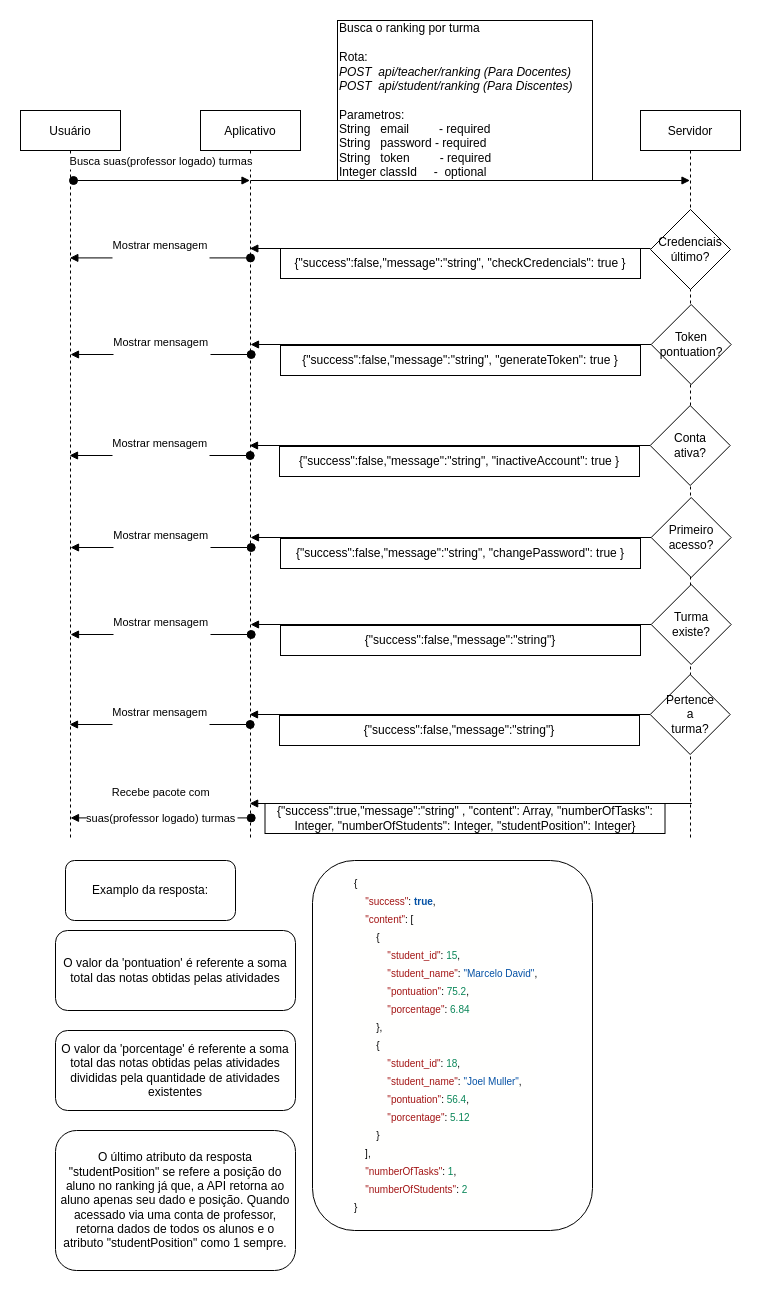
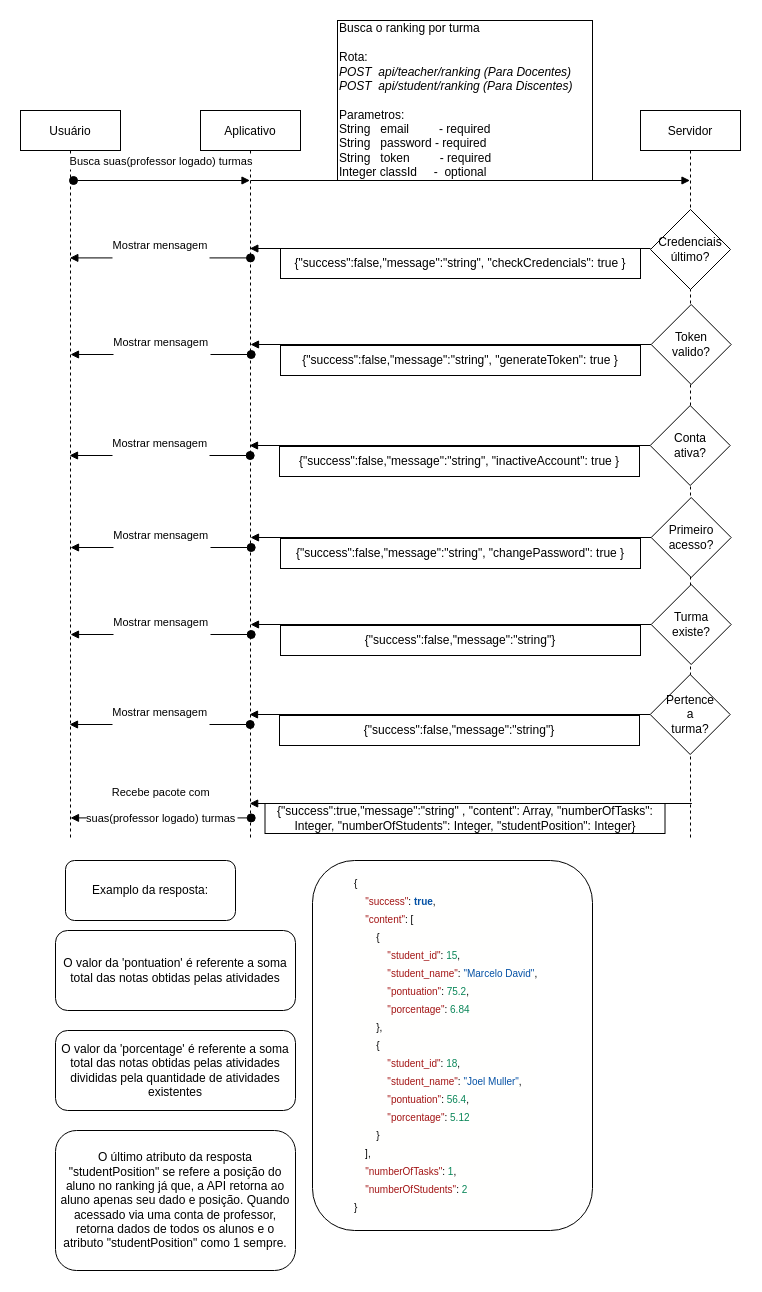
  <mxCell id="0" />
  <mxCell id="1" parent="0" />
  <mxCell id="2" value="Aplicativo" style="shape=umlLifeline;perimeter=lifelinePerimeter;container=1;collapsible=0;recursiveResize=0;rounded=0;shadow=0;strokeWidth=1;" parent="1" vertex="1"><mxGeometry x="200" y="110" width="100" height="730" as="geometry" /></mxCell>
  <mxCell id="3" value="Mostrar mensagem&#10;" style="verticalAlign=bottom;startArrow=oval;endArrow=block;startSize=8;shadow=0;strokeWidth=1;exitX=0.53;exitY=0.24;exitDx=0;exitDy=0;exitPerimeter=0;" parent="2" edge="1"><mxGeometry y="10" relative="1" as="geometry"><mxPoint x="50.68" y="244.0" as="sourcePoint" /><mxPoint x="-129.996" y="244.0" as="targetPoint" /><mxPoint as="offset" /></mxGeometry></mxCell>
  <mxCell id="4" value="Servidor" style="shape=umlLifeline;perimeter=lifelinePerimeter;container=1;collapsible=0;recursiveResize=0;rounded=0;shadow=0;strokeWidth=1;" parent="1" vertex="1"><mxGeometry x="640" y="110" width="100" height="730" as="geometry" /></mxCell>
  <mxCell id="5" value="Mostrar mensagem&#10;" style="verticalAlign=bottom;startArrow=oval;endArrow=block;startSize=8;shadow=0;strokeWidth=1;exitX=0.53;exitY=0.24;exitDx=0;exitDy=0;exitPerimeter=0;" parent="4" edge="1"><mxGeometry y="10" relative="1" as="geometry"><mxPoint x="-389.32" y="437" as="sourcePoint" /><mxPoint x="-569.996" y="437" as="targetPoint" /><mxPoint as="offset" /></mxGeometry></mxCell>
  <mxCell id="6" value="&lt;div&gt;Primeiro&lt;/div&gt;&lt;div&gt;acesso?&lt;br&gt;&lt;/div&gt;" style="rhombus;whiteSpace=wrap;html=1;" parent="4" vertex="1"><mxGeometry x="10.68" y="387" width="80" height="80" as="geometry" /></mxCell>
  <mxCell id="7" value="" style="verticalAlign=bottom;endArrow=block;shadow=0;strokeWidth=1;" parent="4" edge="1"><mxGeometry relative="1" as="geometry"><mxPoint x="10.68" y="427" as="sourcePoint" /><mxPoint x="-389.996" y="427" as="targetPoint" /></mxGeometry></mxCell>
  <mxCell id="8" value="&lt;div align=&quot;center&quot;&gt;{&quot;success&quot;:false,&quot;message&quot;:&quot;string&quot;, &quot;changePassword&quot;: true }&lt;/div&gt;" style="rounded=0;whiteSpace=wrap;html=1;align=center;" parent="4" vertex="1"><mxGeometry x="-360" y="428" width="360" height="30" as="geometry" /></mxCell>
  <mxCell id="9" value="Mostrar mensagem&#10;" style="verticalAlign=bottom;startArrow=oval;endArrow=block;startSize=8;shadow=0;strokeWidth=1;exitX=0.53;exitY=0.24;exitDx=0;exitDy=0;exitPerimeter=0;" parent="4" edge="1"><mxGeometry y="10" relative="1" as="geometry"><mxPoint x="-389.32" y="524" as="sourcePoint" /><mxPoint x="-569.996" y="524" as="targetPoint" /><mxPoint as="offset" /></mxGeometry></mxCell>
  <mxCell id="10" value="&lt;div&gt;Turma&lt;/div&gt;&lt;div&gt;existe?&lt;br&gt;&lt;/div&gt;" style="rhombus;whiteSpace=wrap;html=1;" parent="4" vertex="1"><mxGeometry x="10.68" y="474" width="80" height="80" as="geometry" /></mxCell>
  <mxCell id="11" value="" style="verticalAlign=bottom;endArrow=block;shadow=0;strokeWidth=1;" parent="4" edge="1"><mxGeometry relative="1" as="geometry"><mxPoint x="10.68" y="514" as="sourcePoint" /><mxPoint x="-389.996" y="514" as="targetPoint" /></mxGeometry></mxCell>
  <mxCell id="12" value="&lt;div align=&quot;center&quot;&gt;{&quot;success&quot;:false,&quot;message&quot;:&quot;string&quot;}&lt;/div&gt;" style="rounded=0;whiteSpace=wrap;html=1;align=center;" parent="4" vertex="1"><mxGeometry x="-360" y="515" width="360" height="30" as="geometry" /></mxCell>
  <mxCell id="13" value="Usuário" style="shape=umlLifeline;perimeter=lifelinePerimeter;container=1;collapsible=0;recursiveResize=0;rounded=0;shadow=0;strokeWidth=1;" parent="1" vertex="1"><mxGeometry x="20" y="110" width="100" height="730" as="geometry" /></mxCell>
  <mxCell id="14" value="Busca suas(professor logado) turmas" style="verticalAlign=bottom;startArrow=oval;endArrow=block;startSize=8;shadow=0;strokeWidth=1;exitX=0.53;exitY=0.24;exitDx=0;exitDy=0;exitPerimeter=0;" parent="1" edge="1"><mxGeometry y="10" relative="1" as="geometry"><mxPoint x="73" y="180" as="sourcePoint" /><mxPoint x="249.5" y="180" as="targetPoint" /><mxPoint as="offset" /></mxGeometry></mxCell>
  <mxCell id="15" value="" style="verticalAlign=bottom;endArrow=block;shadow=0;strokeWidth=1;" parent="1" target="4" edge="1"><mxGeometry relative="1" as="geometry"><mxPoint x="250" y="180" as="sourcePoint" /><mxPoint x="680" y="180" as="targetPoint" /></mxGeometry></mxCell>
  <mxCell id="16" value="&lt;div align=&quot;left&quot;&gt;Busca o ranking por turma&lt;br&gt;&lt;/div&gt;&lt;div align=&quot;left&quot;&gt;&lt;br&gt;&lt;/div&gt;&lt;div align=&quot;left&quot;&gt;Rota: &lt;br&gt;&lt;/div&gt;&lt;div align=&quot;left&quot;&gt;&lt;i&gt;POST&amp;nbsp; api/teacher/ranking (Para Docentes)&lt;/i&gt;&lt;/div&gt;&lt;div align=&quot;left&quot;&gt;&lt;i&gt;POST&amp;nbsp; api/student/ranking (Para Discentes)&lt;/i&gt;&lt;span style=&quot;color: rgb(33, 33, 33); font-family: Inter, OpenSans, Helvetica, Arial, sans-serif; font-size: 12px; font-style: normal; font-variant-ligatures: normal; font-variant-caps: normal; font-weight: 400; letter-spacing: normal; text-align: left; text-indent: 0px; text-transform: none; word-spacing: 0px; -webkit-text-stroke-width: 0px; background-color: rgb(255, 255, 255); text-decoration-thickness: initial; text-decoration-style: initial; text-decoration-color: initial; display: inline !important; float: none;&quot;&gt;&lt;/span&gt;&lt;/div&gt;&lt;div align=&quot;left&quot;&gt;&lt;br&gt;&lt;/div&gt;&lt;div align=&quot;left&quot;&gt;Parametros: &lt;br&gt;&lt;/div&gt;&lt;div align=&quot;left&quot;&gt;String&amp;nbsp;&amp;nbsp; email &amp;nbsp; &amp;nbsp; &amp;nbsp; &amp;nbsp; &lt;span style=&quot;&quot;&gt;&#09;&lt;/span&gt;- required&lt;br&gt;&lt;/div&gt;&lt;div align=&quot;left&quot;&gt;String&amp;nbsp;&amp;nbsp; password - required&lt;br&gt;&lt;/div&gt;&lt;div&gt;String&amp;nbsp;&amp;nbsp; token &lt;span style=&quot;&quot;&gt;&#09;&lt;/span&gt;&amp;nbsp;&amp;nbsp;&amp;nbsp;&amp;nbsp; &amp;nbsp;&amp;nbsp; - required&lt;/div&gt;&lt;div&gt;Integer classId&amp;nbsp;&amp;nbsp;&amp;nbsp;&amp;nbsp; -&amp;nbsp; optional&lt;br&gt;&lt;/div&gt;" style="rounded=0;whiteSpace=wrap;html=1;align=left;" parent="1" vertex="1"><mxGeometry x="337" y="20" width="255" height="160" as="geometry" /></mxCell>
  <mxCell id="17" value="&lt;div&gt;Credenciais&lt;/div&gt;&lt;div&gt;último?&lt;br&gt;&lt;/div&gt;" style="rhombus;whiteSpace=wrap;html=1;" parent="1" vertex="1"><mxGeometry x="650" y="209" width="80" height="80" as="geometry" /></mxCell>
  <mxCell id="18" value="" style="verticalAlign=bottom;endArrow=block;shadow=0;strokeWidth=1;" parent="1" edge="1"><mxGeometry relative="1" as="geometry"><mxPoint x="650" y="248" as="sourcePoint" /><mxPoint x="249.324" y="248" as="targetPoint" /></mxGeometry></mxCell>
- <mxCell id="19" value="&lt;div&gt;Token &lt;br&gt;&lt;/div&gt;&lt;div&gt;pontuation?&lt;/div&gt;" style="rhombus;whiteSpace=wrap;html=1;" parent="1" vertex="1"><mxGeometry x="650.68" y="304" width="80" height="80" as="geometry" /></mxCell>
+ <mxCell id="19" value="&lt;div&gt;Token &lt;br&gt;&lt;/div&gt;&lt;div&gt;valido?&lt;/div&gt;" style="rhombus;whiteSpace=wrap;html=1;" parent="1" vertex="1"><mxGeometry x="650.68" y="304" width="80" height="80" as="geometry" /></mxCell>
  <mxCell id="20" value="" style="verticalAlign=bottom;endArrow=block;shadow=0;strokeWidth=1;" parent="1" edge="1"><mxGeometry relative="1" as="geometry"><mxPoint x="650.68" y="344" as="sourcePoint" /><mxPoint x="250.004" y="344" as="targetPoint" /></mxGeometry></mxCell>
  <mxCell id="21" value="&lt;div align=&quot;center&quot;&gt;{&quot;success&quot;:false,&quot;message&quot;:&quot;string&quot;, &quot;checkCredencials&quot;: true }&lt;/div&gt;" style="rounded=0;whiteSpace=wrap;html=1;align=center;" parent="1" vertex="1"><mxGeometry x="280" y="248" width="360" height="30" as="geometry" /></mxCell>
  <mxCell id="22" value="&lt;div align=&quot;center&quot;&gt;{&quot;success&quot;:true,&quot;message&quot;:&quot;string&quot; , &quot;content&quot;: Array, &quot;numberOfTasks&quot;: Integer, &quot;numberOfStudents&quot;: Integer, &quot;studentPosition&quot;: Integer}&lt;/div&gt;" style="rounded=0;whiteSpace=wrap;html=1;align=center;" parent="1" vertex="1"><mxGeometry x="264.5" y="803" width="400" height="30" as="geometry" /></mxCell>
  <mxCell id="23" value="Mostrar mensagem&#10;" style="verticalAlign=bottom;startArrow=oval;endArrow=block;startSize=8;shadow=0;strokeWidth=1;exitX=0.53;exitY=0.24;exitDx=0;exitDy=0;exitPerimeter=0;" parent="1" edge="1"><mxGeometry y="10" relative="1" as="geometry"><mxPoint x="250" y="257.41" as="sourcePoint" /><mxPoint x="69.324" y="257.41" as="targetPoint" /><mxPoint as="offset" /></mxGeometry></mxCell>
  <mxCell id="24" value="" style="verticalAlign=bottom;endArrow=block;shadow=0;strokeWidth=1;" parent="1" edge="1"><mxGeometry relative="1" as="geometry"><mxPoint x="691.36" y="803" as="sourcePoint" /><mxPoint x="249.167" y="803" as="targetPoint" /></mxGeometry></mxCell>
  <mxCell id="25" value="&lt;div align=&quot;center&quot;&gt;{&quot;success&quot;:false,&quot;message&quot;:&quot;string&quot;, &quot;generateToken&quot;: true }&lt;/div&gt;" style="rounded=0;whiteSpace=wrap;html=1;align=center;" parent="1" vertex="1"><mxGeometry x="280" y="345" width="360" height="30" as="geometry" /></mxCell>
  <mxCell id="26" value="Recebe pacote com &#10;&#10;suas(professor logado) turmas" style="verticalAlign=bottom;startArrow=oval;endArrow=block;startSize=8;shadow=0;strokeWidth=1;exitX=0.53;exitY=0.24;exitDx=0;exitDy=0;exitPerimeter=0;" parent="1" edge="1"><mxGeometry y="10" relative="1" as="geometry"><mxPoint x="250.68" y="817.41" as="sourcePoint" /><mxPoint x="70.004" y="817.41" as="targetPoint" /><mxPoint as="offset" /></mxGeometry></mxCell>
  <mxCell id="27" value="Mostrar mensagem&#10;" style="verticalAlign=bottom;startArrow=oval;endArrow=block;startSize=8;shadow=0;strokeWidth=1;exitX=0.53;exitY=0.24;exitDx=0;exitDy=0;exitPerimeter=0;" parent="1" edge="1"><mxGeometry y="10" relative="1" as="geometry"><mxPoint x="249.68" y="455" as="sourcePoint" /><mxPoint x="69.004" y="455" as="targetPoint" /><mxPoint as="offset" /></mxGeometry></mxCell>
  <mxCell id="28" value="&lt;div&gt;Conta &lt;br&gt;&lt;/div&gt;&lt;div&gt;ativa?&lt;/div&gt;" style="rhombus;whiteSpace=wrap;html=1;" parent="1" vertex="1"><mxGeometry x="649.68" y="405" width="80" height="80" as="geometry" /></mxCell>
  <mxCell id="29" value="" style="verticalAlign=bottom;endArrow=block;shadow=0;strokeWidth=1;" parent="1" edge="1"><mxGeometry relative="1" as="geometry"><mxPoint x="649.68" y="445" as="sourcePoint" /><mxPoint x="249.004" y="445" as="targetPoint" /></mxGeometry></mxCell>
  <mxCell id="30" value="&lt;div align=&quot;center&quot;&gt;{&quot;success&quot;:false,&quot;message&quot;:&quot;string&quot;, &quot;inactiveAccount&quot;: true }&lt;/div&gt;" style="rounded=0;whiteSpace=wrap;html=1;align=center;" parent="1" vertex="1"><mxGeometry x="279" y="446" width="360" height="30" as="geometry" /></mxCell>
  <mxCell id="31" value="Mostrar mensagem&#10;" style="verticalAlign=bottom;startArrow=oval;endArrow=block;startSize=8;shadow=0;strokeWidth=1;exitX=0.53;exitY=0.24;exitDx=0;exitDy=0;exitPerimeter=0;" parent="1" edge="1"><mxGeometry y="10" relative="1" as="geometry"><mxPoint x="249.68" y="724" as="sourcePoint" /><mxPoint x="69.004" y="724" as="targetPoint" /><mxPoint as="offset" /></mxGeometry></mxCell>
  <mxCell id="32" value="&lt;div&gt;Pertence&lt;/div&gt;&lt;div&gt;a&lt;/div&gt;&lt;div&gt;turma?&lt;br&gt;&lt;/div&gt;" style="rhombus;whiteSpace=wrap;html=1;" parent="1" vertex="1"><mxGeometry x="649.68" y="674" width="80" height="80" as="geometry" /></mxCell>
  <mxCell id="33" value="" style="verticalAlign=bottom;endArrow=block;shadow=0;strokeWidth=1;" parent="1" edge="1"><mxGeometry relative="1" as="geometry"><mxPoint x="649.68" y="714" as="sourcePoint" /><mxPoint x="249.004" y="714" as="targetPoint" /></mxGeometry></mxCell>
  <mxCell id="34" value="&lt;div align=&quot;center&quot;&gt;{&quot;success&quot;:false,&quot;message&quot;:&quot;string&quot;}&lt;/div&gt;" style="rounded=0;whiteSpace=wrap;html=1;align=center;" parent="1" vertex="1"><mxGeometry x="279" y="715" width="360" height="30" as="geometry" /></mxCell>
  <mxCell id="35" value="&lt;blockquote style=&quot;font-size: 10px;&quot;&gt;&lt;div style=&quot;color: rgb(0, 0, 0); background-color: rgb(255, 255, 254); font-weight: normal; line-height: 18px;&quot;&gt;&lt;div&gt;&lt;font style=&quot;font-size: 10px;&quot;&gt;&lt;span style=&quot;color: #000000;&quot;&gt;{&lt;/span&gt;&lt;/font&gt;&lt;/div&gt;&lt;div&gt;&lt;font style=&quot;font-size: 10px;&quot;&gt;&lt;span style=&quot;color: #000000;&quot;&gt;&amp;nbsp;&amp;nbsp;&amp;nbsp;&amp;nbsp;&lt;/span&gt;&lt;span style=&quot;color: #a31515;&quot;&gt;&quot;success&quot;&lt;/span&gt;&lt;span style=&quot;color: #000000;&quot;&gt;:&amp;nbsp;&lt;/span&gt;&lt;span style=&quot;color: #0451a5;font-weight: bold;&quot;&gt;true&lt;/span&gt;&lt;span style=&quot;color: #000000;&quot;&gt;,&lt;/span&gt;&lt;/font&gt;&lt;/div&gt;&lt;div&gt;&lt;font style=&quot;font-size: 10px;&quot;&gt;&lt;span style=&quot;color: #000000;&quot;&gt;&amp;nbsp;&amp;nbsp;&amp;nbsp;&amp;nbsp;&lt;/span&gt;&lt;span style=&quot;color: #a31515;&quot;&gt;&quot;content&quot;&lt;/span&gt;&lt;span style=&quot;color: #000000;&quot;&gt;:&amp;nbsp;[&lt;/span&gt;&lt;/font&gt;&lt;/div&gt;&lt;div&gt;&lt;font style=&quot;font-size: 10px;&quot;&gt;&lt;span style=&quot;color: #000000;&quot;&gt;&amp;nbsp;&amp;nbsp;&amp;nbsp;&amp;nbsp;&amp;nbsp;&amp;nbsp;&amp;nbsp;&amp;nbsp;{&lt;/span&gt;&lt;/font&gt;&lt;/div&gt;&lt;div&gt;&lt;font style=&quot;font-size: 10px;&quot;&gt;&lt;span style=&quot;color: #000000;&quot;&gt;&amp;nbsp;&amp;nbsp;&amp;nbsp;&amp;nbsp;&amp;nbsp;&amp;nbsp;&amp;nbsp;&amp;nbsp;&amp;nbsp;&amp;nbsp;&amp;nbsp;&amp;nbsp;&lt;/span&gt;&lt;span style=&quot;color: #a31515;&quot;&gt;&quot;student_id&quot;&lt;/span&gt;&lt;span style=&quot;color: #000000;&quot;&gt;:&amp;nbsp;&lt;/span&gt;&lt;span style=&quot;color: #098658;&quot;&gt;15&lt;/span&gt;&lt;span style=&quot;color: #000000;&quot;&gt;,&lt;/span&gt;&lt;/font&gt;&lt;/div&gt;&lt;div&gt;&lt;font style=&quot;font-size: 10px;&quot;&gt;&lt;span style=&quot;color: #000000;&quot;&gt;&amp;nbsp;&amp;nbsp;&amp;nbsp;&amp;nbsp;&amp;nbsp;&amp;nbsp;&amp;nbsp;&amp;nbsp;&amp;nbsp;&amp;nbsp;&amp;nbsp;&amp;nbsp;&lt;/span&gt;&lt;span style=&quot;color: #a31515;&quot;&gt;&quot;student_name&quot;&lt;/span&gt;&lt;span style=&quot;color: #000000;&quot;&gt;:&amp;nbsp;&lt;/span&gt;&lt;span style=&quot;color: #0451a5;&quot;&gt;&quot;Marcelo&amp;nbsp;David&quot;&lt;/span&gt;&lt;span style=&quot;color: #000000;&quot;&gt;,&lt;/span&gt;&lt;/font&gt;&lt;/div&gt;&lt;div&gt;&lt;font style=&quot;font-size: 10px;&quot;&gt;&lt;span style=&quot;color: #000000;&quot;&gt;&amp;nbsp;&amp;nbsp;&amp;nbsp;&amp;nbsp;&amp;nbsp;&amp;nbsp;&amp;nbsp;&amp;nbsp;&amp;nbsp;&amp;nbsp;&amp;nbsp;&amp;nbsp;&lt;/span&gt;&lt;span style=&quot;color: #a31515;&quot;&gt;&quot;pontuation&quot;&lt;/span&gt;&lt;span style=&quot;color: #000000;&quot;&gt;: &lt;/span&gt;&lt;span style=&quot;color: #098658;&quot;&gt;75.2&lt;/span&gt;&lt;span style=&quot;color: #000000;&quot;&gt;,&lt;/span&gt;&lt;span style=&quot;color: #000000;&quot;&gt;&lt;/span&gt;&lt;span style=&quot;color: #000000;&quot;&gt;&lt;/span&gt;&lt;/font&gt;&lt;/div&gt;&lt;div&gt;&lt;font style=&quot;font-size: 10px;&quot;&gt;&lt;span style=&quot;color: #000000;&quot;&gt;&amp;nbsp;&amp;nbsp;&amp;nbsp;&amp;nbsp;&amp;nbsp;&amp;nbsp;&amp;nbsp;&amp;nbsp;&amp;nbsp;&amp;nbsp;&amp;nbsp;&amp;nbsp;&lt;/span&gt;&lt;span style=&quot;color: #a31515;&quot;&gt;&quot;porcentage&quot;&lt;/span&gt;&lt;span style=&quot;color: #000000;&quot;&gt;: &lt;/span&gt;&lt;span style=&quot;color: #098658;&quot;&gt;6.84&lt;/span&gt;&lt;/font&gt;&lt;/div&gt;&lt;div&gt;&lt;font style=&quot;font-size: 10px;&quot;&gt;&lt;span style=&quot;color: #000000;&quot;&gt;&amp;nbsp;&amp;nbsp;&amp;nbsp;&amp;nbsp;&amp;nbsp;&amp;nbsp;&amp;nbsp;&amp;nbsp;},&lt;/span&gt;&lt;/font&gt;&lt;/div&gt;&lt;div&gt;&lt;font style=&quot;font-size: 10px;&quot;&gt;&lt;span style=&quot;color: #000000;&quot;&gt;&amp;nbsp;&amp;nbsp;&amp;nbsp;&amp;nbsp;&amp;nbsp;&amp;nbsp;&amp;nbsp;&amp;nbsp;{&lt;/span&gt;&lt;/font&gt;&lt;/div&gt;&lt;div&gt;&lt;font style=&quot;font-size: 10px;&quot;&gt;&lt;span style=&quot;color: #000000;&quot;&gt;&amp;nbsp;&amp;nbsp;&amp;nbsp;&amp;nbsp;&amp;nbsp;&amp;nbsp;&amp;nbsp;&amp;nbsp;&amp;nbsp;&amp;nbsp;&amp;nbsp;&amp;nbsp;&lt;/span&gt;&lt;span style=&quot;color: #a31515;&quot;&gt;&quot;student_id&quot;&lt;/span&gt;&lt;span style=&quot;color: #000000;&quot;&gt;:&amp;nbsp;&lt;/span&gt;&lt;span style=&quot;color: #098658;&quot;&gt;18&lt;/span&gt;&lt;span style=&quot;color: #000000;&quot;&gt;,&lt;/span&gt;&lt;/font&gt;&lt;/div&gt;&lt;div&gt;&lt;font style=&quot;font-size: 10px;&quot;&gt;&lt;span style=&quot;color: #000000;&quot;&gt;&amp;nbsp;&amp;nbsp;&amp;nbsp;&amp;nbsp;&amp;nbsp;&amp;nbsp;&amp;nbsp;&amp;nbsp;&amp;nbsp;&amp;nbsp;&amp;nbsp;&amp;nbsp;&lt;/span&gt;&lt;span style=&quot;color: #a31515;&quot;&gt;&quot;student_name&quot;&lt;/span&gt;&lt;span style=&quot;color: #000000;&quot;&gt;:&amp;nbsp;&lt;/span&gt;&lt;span style=&quot;color: #0451a5;&quot;&gt;&quot;Joel&amp;nbsp;Muller&quot;&lt;/span&gt;&lt;span style=&quot;color: #000000;&quot;&gt;,&lt;/span&gt;&lt;/font&gt;&lt;/div&gt;&lt;div&gt;&lt;font style=&quot;font-size: 10px;&quot;&gt;&lt;span style=&quot;color: #000000;&quot;&gt;&amp;nbsp;&amp;nbsp;&amp;nbsp;&amp;nbsp;&amp;nbsp;&amp;nbsp;&amp;nbsp;&amp;nbsp;&amp;nbsp;&amp;nbsp;&amp;nbsp;&amp;nbsp;&lt;/span&gt;&lt;span style=&quot;color: #a31515;&quot;&gt;&quot;pontuation&quot;&lt;/span&gt;&lt;span style=&quot;color: #000000;&quot;&gt;: &lt;/span&gt;&lt;span style=&quot;color: #098658;&quot;&gt;56.4&lt;/span&gt;&lt;span style=&quot;color: #000000;&quot;&gt;,&lt;/span&gt;&lt;/font&gt;&lt;/div&gt;&lt;div&gt;&lt;font style=&quot;font-size: 10px;&quot;&gt;&lt;span style=&quot;color: #000000;&quot;&gt;&amp;nbsp;&amp;nbsp;&amp;nbsp;&amp;nbsp;&amp;nbsp;&amp;nbsp;&amp;nbsp;&amp;nbsp;&amp;nbsp;&amp;nbsp;&amp;nbsp;&amp;nbsp;&lt;/span&gt;&lt;span style=&quot;color: #a31515;&quot;&gt;&quot;porcentage&quot;&lt;/span&gt;&lt;span style=&quot;color: #000000;&quot;&gt;: &lt;/span&gt;&lt;span style=&quot;color: #098658;&quot;&gt;5.12&lt;/span&gt;&lt;/font&gt;&lt;/div&gt;&lt;div&gt;&lt;font style=&quot;font-size: 10px;&quot;&gt;&lt;span style=&quot;color: #000000;&quot;&gt;&amp;nbsp;&amp;nbsp;&amp;nbsp;&amp;nbsp;&amp;nbsp;&amp;nbsp;&amp;nbsp;&amp;nbsp;}&lt;/span&gt;&lt;/font&gt;&lt;/div&gt;&lt;div&gt;&lt;font style=&quot;font-size: 10px;&quot;&gt;&lt;span style=&quot;color: #000000;&quot;&gt;&amp;nbsp;&amp;nbsp;&amp;nbsp;&amp;nbsp;],&lt;/span&gt;&lt;/font&gt;&lt;/div&gt;&lt;div&gt;&lt;font style=&quot;font-size: 10px;&quot;&gt;&lt;span style=&quot;color: #000000;&quot;&gt;&amp;nbsp;&amp;nbsp;&amp;nbsp;&amp;nbsp;&lt;/span&gt;&lt;span style=&quot;color: #a31515;&quot;&gt;&quot;numberOfTasks&quot;&lt;/span&gt;&lt;span style=&quot;color: #000000;&quot;&gt;:&amp;nbsp;&lt;/span&gt;&lt;span style=&quot;color: #098658;&quot;&gt;1&lt;/span&gt;&lt;span style=&quot;color: #000000;&quot;&gt;,&lt;/span&gt;&lt;/font&gt;&lt;/div&gt;&lt;div&gt;&lt;font style=&quot;font-size: 10px;&quot;&gt;&lt;span style=&quot;color: #000000;&quot;&gt;&amp;nbsp;&amp;nbsp;&amp;nbsp;&amp;nbsp;&lt;/span&gt;&lt;span style=&quot;color: #a31515;&quot;&gt;&quot;numberOfStudents&quot;&lt;/span&gt;&lt;span style=&quot;color: #000000;&quot;&gt;:&amp;nbsp;&lt;/span&gt;&lt;span style=&quot;color: #098658;&quot;&gt;2&lt;/span&gt;&lt;/font&gt;&lt;/div&gt;&lt;div&gt;&lt;font style=&quot;font-size: 10px;&quot;&gt;&lt;span style=&quot;color: #000000;&quot;&gt;}&lt;/span&gt;&lt;/font&gt;&lt;/div&gt;&lt;/div&gt;&lt;/blockquote&gt;" style="rounded=1;whiteSpace=wrap;html=1;align=left;" parent="1" vertex="1"><mxGeometry x="312" y="860" width="280" height="370" as="geometry" /></mxCell>
  <mxCell id="36" value="Examplo da resposta:" style="rounded=1;whiteSpace=wrap;html=1;" parent="1" vertex="1"><mxGeometry x="65" y="860" width="170" height="60" as="geometry" /></mxCell>
  <mxCell id="37" value="O valor da 'pontuation' é referente a soma total das notas obtidas pelas atividades" style="rounded=1;whiteSpace=wrap;html=1;" parent="1" vertex="1"><mxGeometry x="55" y="930" width="240" height="80" as="geometry" /></mxCell>
  <mxCell id="38" value="O valor da 'porcentage' é referente a soma total das notas obtidas pelas atividades divididas pela quantidade de atividades existentes" style="rounded=1;whiteSpace=wrap;html=1;" parent="1" vertex="1"><mxGeometry x="55" y="1030" width="240" height="80" as="geometry" /></mxCell>
  <mxCell id="39" value="O último atributo da resposta &quot;studentPosition&quot; se refere a posição do aluno no ranking já que, a API retorna ao aluno apenas seu dado e posição. Quando acessado via uma conta de professor, retorna dados de todos os alunos e o atributo &quot;studentPosition&quot; como 1 sempre." style="rounded=1;whiteSpace=wrap;html=1;" vertex="1" parent="1"><mxGeometry x="55" y="1130" width="240" height="140" as="geometry" /></mxCell>
